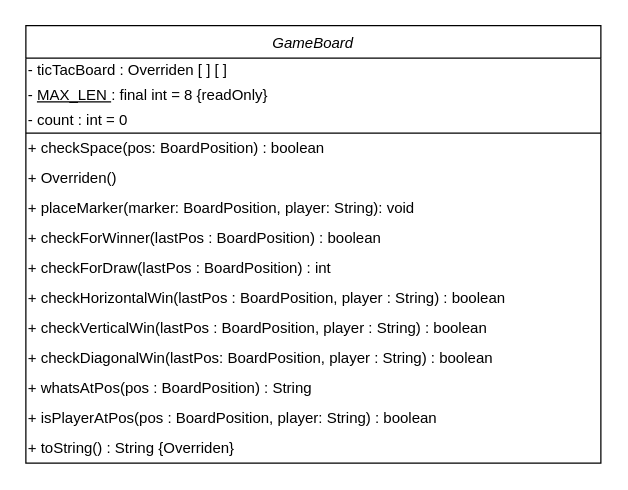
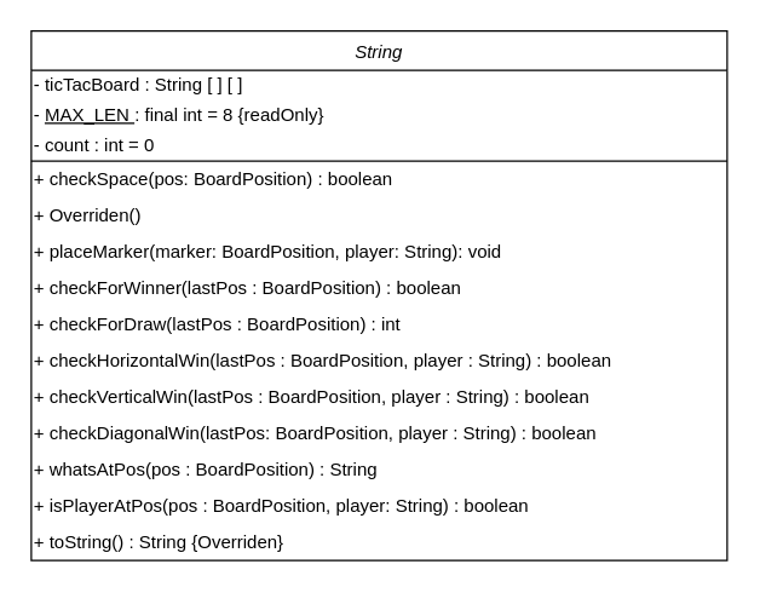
  <mxCell id="0" />
  <mxCell id="1" parent="0" />
- <mxCell id="2" value="GameBoard" style="swimlane;fontStyle=2;align=center;verticalAlign=top;childLayout=stackLayout;horizontal=1;startSize=26;horizontalStack=0;resizeParent=1;resizeLast=0;collapsible=1;marginBottom=0;rounded=0;shadow=0;strokeWidth=1;" parent="1" vertex="1"><mxGeometry x="20" y="20" width="460" height="350" as="geometry"><mxRectangle x="230" y="140" width="160" height="26" as="alternateBounds" /></mxGeometry></mxCell>
- <mxCell id="3" value="&lt;span&gt;- ticTacBoard : Overriden [ ] [ ]&amp;nbsp;&lt;/span&gt;" style="text;html=1;strokeColor=none;fillColor=none;align=left;verticalAlign=middle;whiteSpace=wrap;rounded=0;" parent="2" vertex="1"><mxGeometry y="26" width="460" height="20" as="geometry" /></mxCell>
+ <mxCell id="2" value="String" style="swimlane;fontStyle=2;align=center;verticalAlign=top;childLayout=stackLayout;horizontal=1;startSize=26;horizontalStack=0;resizeParent=1;resizeLast=0;collapsible=1;marginBottom=0;rounded=0;shadow=0;strokeWidth=1;" parent="1" vertex="1"><mxGeometry x="20" y="20" width="460" height="350" as="geometry"><mxRectangle x="230" y="140" width="160" height="26" as="alternateBounds" /></mxGeometry></mxCell>
+ <mxCell id="3" value="&lt;span&gt;- ticTacBoard : String [ ] [ ]&amp;nbsp;&lt;/span&gt;" style="text;html=1;strokeColor=none;fillColor=none;align=left;verticalAlign=middle;whiteSpace=wrap;rounded=0;" parent="2" vertex="1"><mxGeometry y="26" width="460" height="20" as="geometry" /></mxCell>
  <mxCell id="4" value="- &lt;u&gt;MAX_LEN&amp;nbsp;&lt;/u&gt;: final int = 8 {readOnly}" style="text;html=1;strokeColor=none;fillColor=none;align=left;verticalAlign=middle;whiteSpace=wrap;rounded=0;" parent="2" vertex="1"><mxGeometry y="46" width="460" height="20" as="geometry" /></mxCell>
  <mxCell id="5" value="- count : int = 0" style="text;html=1;strokeColor=none;fillColor=none;align=left;verticalAlign=middle;whiteSpace=wrap;rounded=0;" parent="2" vertex="1"><mxGeometry y="66" width="460" height="20" as="geometry" /></mxCell>
  <mxCell id="6" value="+ checkSpace(pos: BoardPosition) : boolean" style="text;html=1;strokeColor=none;fillColor=none;align=left;verticalAlign=middle;whiteSpace=wrap;rounded=0;" parent="2" vertex="1"><mxGeometry y="86" width="460" height="24" as="geometry" /></mxCell>
  <mxCell id="7" value="+ Overriden()" style="text;html=1;strokeColor=none;fillColor=none;align=left;verticalAlign=middle;whiteSpace=wrap;rounded=0;" vertex="1" parent="2"><mxGeometry y="110" width="460" height="24" as="geometry" /></mxCell>
  <mxCell id="8" value="+ placeMarker(marker: BoardPosition, player: String): void" style="text;html=1;strokeColor=none;fillColor=none;align=left;verticalAlign=middle;whiteSpace=wrap;rounded=0;" parent="2" vertex="1"><mxGeometry y="134" width="460" height="24" as="geometry" /></mxCell>
  <mxCell id="9" value="+ checkForWinner(lastPos : BoardPosition) : boolean" style="text;html=1;strokeColor=none;fillColor=none;align=left;verticalAlign=middle;whiteSpace=wrap;rounded=0;" parent="2" vertex="1"><mxGeometry y="158" width="460" height="24" as="geometry" /></mxCell>
  <mxCell id="10" value="+ checkForDraw(lastPos : BoardPosition) : int" style="text;html=1;strokeColor=none;fillColor=none;align=left;verticalAlign=middle;whiteSpace=wrap;rounded=0;" parent="2" vertex="1"><mxGeometry y="182" width="460" height="24" as="geometry" /></mxCell>
  <mxCell id="11" value="+ checkHorizontalWin(lastPos : BoardPosition, player : String) : boolean" style="text;html=1;strokeColor=none;fillColor=none;align=left;verticalAlign=middle;whiteSpace=wrap;rounded=0;" parent="2" vertex="1"><mxGeometry y="206" width="460" height="24" as="geometry" /></mxCell>
  <mxCell id="12" value="+ checkVerticalWin(lastPos : BoardPosition, player : String) : boolean&amp;nbsp;" style="text;html=1;strokeColor=none;fillColor=none;align=left;verticalAlign=middle;whiteSpace=wrap;rounded=0;" parent="2" vertex="1"><mxGeometry y="230" width="460" height="24" as="geometry" /></mxCell>
  <mxCell id="13" value="+ checkDiagonalWin(lastPos: BoardPosition, player : String) : boolean&amp;nbsp;" style="text;html=1;strokeColor=none;fillColor=none;align=left;verticalAlign=middle;whiteSpace=wrap;rounded=0;" parent="2" vertex="1"><mxGeometry y="254" width="460" height="24" as="geometry" /></mxCell>
  <mxCell id="14" value="+ whatsAtPos(pos : BoardPosition) : String" style="text;html=1;strokeColor=none;fillColor=none;align=left;verticalAlign=middle;whiteSpace=wrap;rounded=0;" parent="2" vertex="1"><mxGeometry y="278" width="460" height="24" as="geometry" /></mxCell>
  <mxCell id="15" value="+ isPlayerAtPos(pos : BoardPosition, player: String) : boolean&amp;nbsp;" style="text;html=1;strokeColor=none;fillColor=none;align=left;verticalAlign=middle;whiteSpace=wrap;rounded=0;" parent="2" vertex="1"><mxGeometry y="302" width="460" height="24" as="geometry" /></mxCell>
  <mxCell id="16" value="+ toString() : String {Overriden}" style="text;html=1;strokeColor=none;fillColor=none;align=left;verticalAlign=middle;whiteSpace=wrap;rounded=0;" parent="2" vertex="1"><mxGeometry y="326" width="460" height="24" as="geometry" /></mxCell>
  <mxCell id="17" value="" style="endArrow=none;html=1;exitX=0;exitY=0;exitDx=0;exitDy=0;entryX=1;entryY=0;entryDx=0;entryDy=0;" parent="2" source="6" target="6" edge="1"><mxGeometry width="50" height="50" relative="1" as="geometry"><mxPoint x="130" y="180" as="sourcePoint" /><mxPoint x="180" y="130" as="targetPoint" /></mxGeometry></mxCell>
